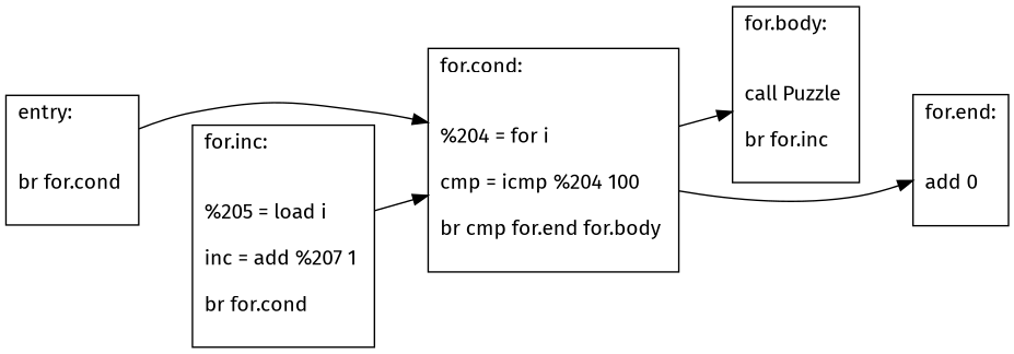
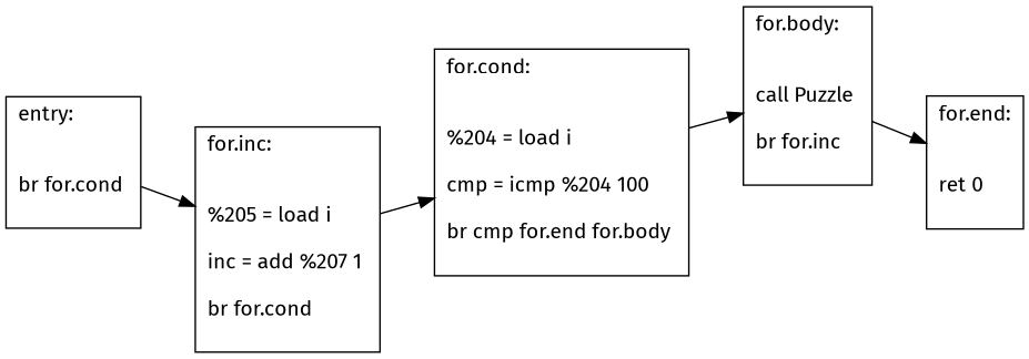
  digraph {
    fontname="Fira Sans"
    rankdir=LR
    node [fontname="Fira Sans" shape=record]
    edge [fontname="Fira Sans"]
    n1 [label="{entry:\l\l\n			br for.cond \l\n		}"]
-   n2 [label="{for.cond:\l\l\n			%204 = for i \l\n			cmp = icmp %204 100 \l\n			br cmp for.end for.body \l\n		}"]
+   n2 [label="{for.cond:\l\l\n			%204 = load i \l\n			cmp = icmp %204 100 \l\n			br cmp for.end for.body \l\n		}"]
    n3 [label="{for.body:\l\l\n			call Puzzle \l\n			br for.inc \l\n		}"]
-   n4 [label="{for.end:\l\l\n			add 0 \l\n		}"]
+   n4 [label="{for.end:\l\l\n			ret 0 \l\n		}"]
    n5 [label="{for.inc:\l\l\n			%205 = load i \l\n			inc = add %207 1 \l\n			br for.cond \l\n		}"]
-   n1 -> n2
+   n1 -> n5
    n2 -> n3
-   n2 -> n4
+   n3 -> n4
    n5 -> n2
  }
